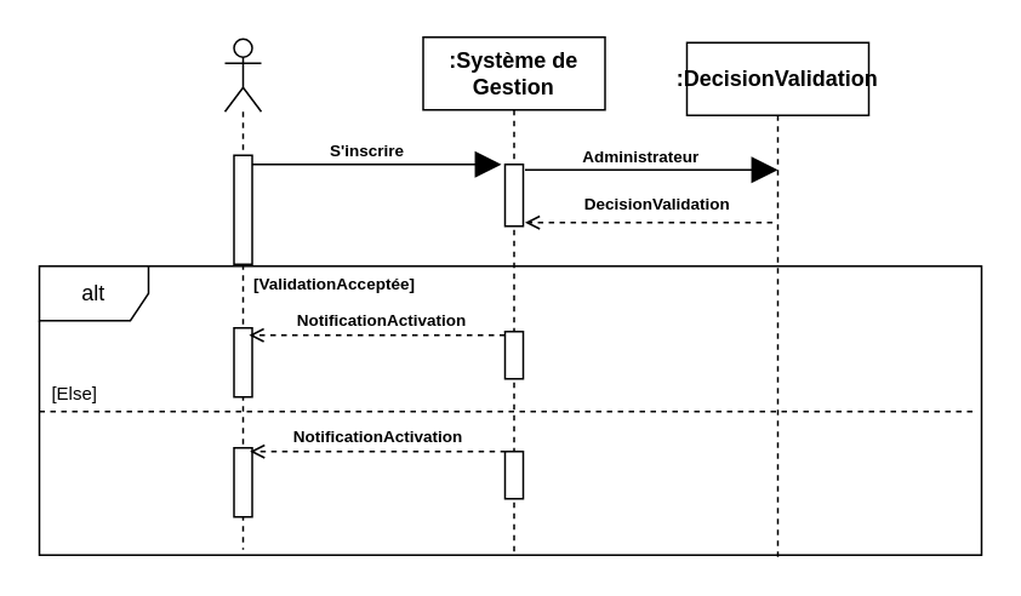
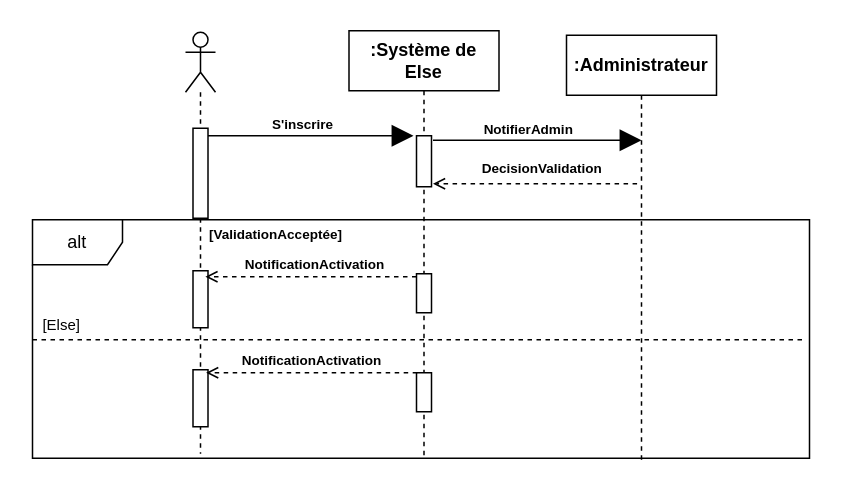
  <mxCell id="0" />
  <mxCell id="1" parent="0" />
  <mxCell id="2" value="alt" style="shape=umlFrame;whiteSpace=wrap;html=1;pointerEvents=0;labelBorderColor=none;fillColor=light-dark(#FFFFFF,#FFFFFF);fontColor=light-dark(#000000,#000000);strokeColor=light-dark(#000000,#000000);" vertex="1" parent="1"><mxGeometry x="21" y="146" width="518" height="159" as="geometry" /></mxCell>
- <mxCell id="3" value="&lt;b&gt;:Système de Gestion&lt;/b&gt;" style="shape=umlLifeline;perimeter=lifelinePerimeter;whiteSpace=wrap;html=1;container=0;dropTarget=0;collapsible=0;recursiveResize=0;outlineConnect=0;portConstraint=eastwest;newEdgeStyle={&quot;edgeStyle&quot;:&quot;elbowEdgeStyle&quot;,&quot;elbow&quot;:&quot;vertical&quot;,&quot;curved&quot;:0,&quot;rounded&quot;:0};fillColor=light-dark(#FFFFFF, #ffffff);strokeColor=light-dark(#000000,#000000);labelBackgroundColor=none;fontColor=light-dark(#000000,#000000);" vertex="1" parent="1"><mxGeometry x="232" y="20" width="100" height="284" as="geometry" /></mxCell>
+ <mxCell id="3" value="&lt;b&gt;:Système de Else&lt;/b&gt;" style="shape=umlLifeline;perimeter=lifelinePerimeter;whiteSpace=wrap;html=1;container=0;dropTarget=0;collapsible=0;recursiveResize=0;outlineConnect=0;portConstraint=eastwest;newEdgeStyle={&quot;edgeStyle&quot;:&quot;elbowEdgeStyle&quot;,&quot;elbow&quot;:&quot;vertical&quot;,&quot;curved&quot;:0,&quot;rounded&quot;:0};fillColor=light-dark(#FFFFFF, #ffffff);strokeColor=light-dark(#000000,#000000);labelBackgroundColor=none;fontColor=light-dark(#000000,#000000);" vertex="1" parent="1"><mxGeometry x="232" y="20" width="100" height="284" as="geometry" /></mxCell>
  <mxCell id="4" value="" style="html=1;points=[[0,0,0,0,5],[0,1,0,0,-5],[1,0,0,0,5],[1,1,0,0,-5]];perimeter=orthogonalPerimeter;outlineConnect=0;targetShapes=umlLifeline;portConstraint=eastwest;newEdgeStyle={&quot;curved&quot;:0,&quot;rounded&quot;:0};fillColor=light-dark(#FFFFFF,#FFFFFF);strokeColor=light-dark(#000000,#000000);" vertex="1" parent="3"><mxGeometry x="45" y="70" width="10" height="34" as="geometry" /></mxCell>
  <mxCell id="5" value="" style="html=1;points=[[0,0,0,0,5],[0,1,0,0,-5],[1,0,0,0,5],[1,1,0,0,-5]];perimeter=orthogonalPerimeter;outlineConnect=0;targetShapes=umlLifeline;portConstraint=eastwest;newEdgeStyle={&quot;curved&quot;:0,&quot;rounded&quot;:0};fillColor=light-dark(#FFFFFF,#FFFFFF);strokeColor=light-dark(#000000,#000000);" vertex="1" parent="3"><mxGeometry x="45" y="162" width="10" height="26" as="geometry" /></mxCell>
  <mxCell id="6" value="" style="html=1;points=[[0,0,0,0,5],[0,1,0,0,-5],[1,0,0,0,5],[1,1,0,0,-5]];perimeter=orthogonalPerimeter;outlineConnect=0;targetShapes=umlLifeline;portConstraint=eastwest;newEdgeStyle={&quot;curved&quot;:0,&quot;rounded&quot;:0};fillColor=light-dark(#FFFFFF,#FFFFFF);strokeColor=light-dark(#000000,#000000);" vertex="1" parent="3"><mxGeometry x="45" y="228" width="10" height="26" as="geometry" /></mxCell>
  <mxCell id="7" value="" style="shape=umlLifeline;perimeter=lifelinePerimeter;whiteSpace=wrap;html=1;container=1;dropTarget=0;collapsible=0;recursiveResize=0;outlineConnect=0;portConstraint=eastwest;newEdgeStyle={&quot;curved&quot;:0,&quot;rounded&quot;:0};participant=umlActor;fillColor=light-dark(#FFFFFF,#000000);strokeColor=light-dark(#000000,#000000);" vertex="1" parent="1"><mxGeometry x="123" y="21" width="20" height="281" as="geometry" /></mxCell>
  <mxCell id="8" value="" style="html=1;points=[[0,0,0,0,5],[0,1,0,0,-5],[1,0,0,0,5],[1,1,0,0,-5]];perimeter=orthogonalPerimeter;outlineConnect=0;targetShapes=umlLifeline;portConstraint=eastwest;newEdgeStyle={&quot;curved&quot;:0,&quot;rounded&quot;:0};fillColor=light-dark(#FFFFFF,#FFFFFF);strokeColor=light-dark(#000000,#000000);" vertex="1" parent="7"><mxGeometry x="5" y="64" width="10" height="60" as="geometry" /></mxCell>
  <mxCell id="9" value="" style="html=1;points=[[0,0,0,0,5],[0,1,0,0,-5],[1,0,0,0,5],[1,1,0,0,-5]];perimeter=orthogonalPerimeter;outlineConnect=0;targetShapes=umlLifeline;portConstraint=eastwest;newEdgeStyle={&quot;curved&quot;:0,&quot;rounded&quot;:0};fillColor=light-dark(#FFFFFF,#FFFFFF);strokeColor=light-dark(#000000,#000000);" vertex="1" parent="7"><mxGeometry x="5" y="159" width="10" height="38" as="geometry" /></mxCell>
  <mxCell id="10" value="" style="html=1;points=[[0,0,0,0,5],[0,1,0,0,-5],[1,0,0,0,5],[1,1,0,0,-5]];perimeter=orthogonalPerimeter;outlineConnect=0;targetShapes=umlLifeline;portConstraint=eastwest;newEdgeStyle={&quot;curved&quot;:0,&quot;rounded&quot;:0};fillColor=light-dark(#FFFFFF,#FFFFFF);strokeColor=light-dark(#000000,#000000);" vertex="1" parent="7"><mxGeometry x="5" y="225" width="10" height="38" as="geometry" /></mxCell>
  <mxCell id="11" value="" style="endArrow=block;endFill=1;endSize=12;html=1;rounded=0;strokeColor=light-dark(#000000,#000000);exitX=1;exitY=0;exitDx=0;exitDy=5;exitPerimeter=0;" edge="1" parent="1" source="8"><mxGeometry width="160" relative="1" as="geometry"><mxPoint x="148" y="92" as="sourcePoint" /><mxPoint x="275" y="90" as="targetPoint" /></mxGeometry></mxCell>
- <mxCell id="12" value="&lt;b&gt;:DecisionValidation&lt;/b&gt;" style="shape=umlLifeline;perimeter=lifelinePerimeter;whiteSpace=wrap;html=1;container=1;dropTarget=0;collapsible=0;recursiveResize=0;outlineConnect=0;portConstraint=eastwest;newEdgeStyle={&quot;curved&quot;:0,&quot;rounded&quot;:0};fillColor=light-dark(#FFFFFF,#FFFFFF);fontColor=light-dark(#000000,#000000);strokeColor=light-dark(#000000,#000000);" vertex="1" parent="1"><mxGeometry x="377" y="23" width="100" height="283" as="geometry" /></mxCell>
+ <mxCell id="12" value="&lt;b&gt;:Administrateur&lt;/b&gt;" style="shape=umlLifeline;perimeter=lifelinePerimeter;whiteSpace=wrap;html=1;container=1;dropTarget=0;collapsible=0;recursiveResize=0;outlineConnect=0;portConstraint=eastwest;newEdgeStyle={&quot;curved&quot;:0,&quot;rounded&quot;:0};fillColor=light-dark(#FFFFFF,#FFFFFF);fontColor=light-dark(#000000,#000000);strokeColor=light-dark(#000000,#000000);" vertex="1" parent="1"><mxGeometry x="377" y="23" width="100" height="283" as="geometry" /></mxCell>
  <mxCell id="13" value="&lt;font style=&quot;color: light-dark(rgb(0, 0, 0), rgb(0, 0, 0)); font-size: 9px;&quot;&gt;&lt;b style=&quot;&quot;&gt;S'inscrire&lt;/b&gt;&lt;/font&gt;" style="text;html=1;align=center;verticalAlign=middle;whiteSpace=wrap;rounded=0;" vertex="1" parent="1"><mxGeometry x="137" y="71" width="129" height="22" as="geometry" /></mxCell>
  <mxCell id="14" value="&lt;font style=&quot;color: light-dark(rgb(0, 0, 0), rgb(0, 0, 0)); font-size: 9px;&quot;&gt;&lt;b style=&quot;&quot;&gt;NotificationActivation&lt;/b&gt;&lt;/font&gt;" style="text;html=1;align=center;verticalAlign=middle;whiteSpace=wrap;rounded=0;" vertex="1" parent="1"><mxGeometry x="151.92" y="166" width="114.72" height="17" as="geometry" /></mxCell>
  <mxCell id="15" value="" style="endArrow=open;html=1;rounded=0;strokeColor=light-dark(#000000,#000000);dashed=1;strokeWidth=1;endFill=0;entryX=0;entryY=1;entryDx=0;entryDy=0;" edge="1" parent="1"><mxGeometry width="50" height="50" relative="1" as="geometry"><mxPoint x="277" y="184" as="sourcePoint" /><mxPoint x="136.28" y="184" as="targetPoint" /></mxGeometry></mxCell>
  <mxCell id="16" value="" style="line;strokeWidth=1;fillColor=none;align=left;verticalAlign=middle;spacingTop=-1;spacingLeft=3;spacingRight=3;rotatable=0;labelPosition=right;points=[];portConstraint=eastwest;strokeColor=light-dark(#000000,#000000);dashed=1;" vertex="1" parent="1"><mxGeometry x="21" y="222" width="516" height="8" as="geometry" /></mxCell>
  <mxCell id="17" value="&lt;font style=&quot;color: light-dark(rgb(0, 0, 0), rgb(0, 0, 0)); font-size: 10px;&quot;&gt;[Else]&amp;nbsp;&lt;/font&gt;" style="text;html=1;align=center;verticalAlign=middle;whiteSpace=wrap;rounded=0;" vertex="1" parent="1"><mxGeometry x="20" y="206" width="44" height="19" as="geometry" /></mxCell>
  <mxCell id="18" value="" style="endArrow=block;endFill=1;endSize=12;html=1;rounded=0;strokeColor=light-dark(#000000,#000000);" edge="1" parent="1"><mxGeometry width="160" relative="1" as="geometry"><mxPoint x="288" y="93" as="sourcePoint" /><mxPoint x="427" y="93" as="targetPoint" /></mxGeometry></mxCell>
- <mxCell id="19" value="&lt;font style=&quot;color: light-dark(rgb(0, 0, 0), rgb(0, 0, 0)); font-size: 9px;&quot;&gt;&lt;b style=&quot;&quot;&gt;Administrateur&lt;/b&gt;&lt;/font&gt;" style="text;html=1;align=center;verticalAlign=middle;whiteSpace=wrap;rounded=0;" vertex="1" parent="1"><mxGeometry x="293.18" y="74" width="118" height="22" as="geometry" /></mxCell>
+ <mxCell id="19" value="&lt;font style=&quot;color: light-dark(rgb(0, 0, 0), rgb(0, 0, 0)); font-size: 9px;&quot;&gt;&lt;b style=&quot;&quot;&gt;NotifierAdmin&lt;/b&gt;&lt;/font&gt;" style="text;html=1;align=center;verticalAlign=middle;whiteSpace=wrap;rounded=0;" vertex="1" parent="1"><mxGeometry x="293.18" y="74" width="118" height="22" as="geometry" /></mxCell>
  <mxCell id="20" value="" style="endArrow=open;html=1;rounded=0;strokeColor=light-dark(#000000,#000000);dashed=1;strokeWidth=1;endFill=0;" edge="1" parent="1"><mxGeometry width="50" height="50" relative="1" as="geometry"><mxPoint x="424.05" y="122" as="sourcePoint" /><mxPoint x="287.997" y="122" as="targetPoint" /></mxGeometry></mxCell>
  <mxCell id="21" value="&lt;font style=&quot;color: light-dark(rgb(0, 0, 0), rgb(0, 0, 0)); font-size: 9px;&quot;&gt;&lt;b style=&quot;&quot;&gt;DecisionValidation&lt;/b&gt;&lt;/font&gt;" style="text;html=1;align=center;verticalAlign=middle;whiteSpace=wrap;rounded=0;" vertex="1" parent="1"><mxGeometry x="302" y="100" width="118" height="22" as="geometry" /></mxCell>
  <mxCell id="22" value="" style="endArrow=open;html=1;rounded=0;strokeColor=light-dark(#000000,#000000);dashed=1;strokeWidth=1;endFill=0;entryX=0;entryY=1;entryDx=0;entryDy=0;" edge="1" parent="1"><mxGeometry width="50" height="50" relative="1" as="geometry"><mxPoint x="277.46" y="248" as="sourcePoint" /><mxPoint x="136.74" y="248" as="targetPoint" /></mxGeometry></mxCell>
  <mxCell id="23" value="&lt;font style=&quot;color: light-dark(rgb(0, 0, 0), rgb(0, 0, 0)); font-size: 9px;&quot;&gt;&lt;b style=&quot;&quot;&gt;NotificationActivation&lt;/b&gt;&lt;/font&gt;" style="text;html=1;align=center;verticalAlign=middle;whiteSpace=wrap;rounded=0;" vertex="1" parent="1"><mxGeometry x="149.74" y="230" width="114.72" height="17" as="geometry" /></mxCell>
  <mxCell id="24" value="&lt;font style=&quot;color: light-dark(rgb(0, 0, 0), rgb(0, 0, 0)); font-size: 9px;&quot;&gt;&lt;b style=&quot;&quot;&gt;[ValidationAcceptée]&lt;/b&gt;&lt;/font&gt;" style="text;html=1;align=center;verticalAlign=middle;whiteSpace=wrap;rounded=0;" vertex="1" parent="1"><mxGeometry x="119" y="144" width="129" height="22" as="geometry" /></mxCell>
